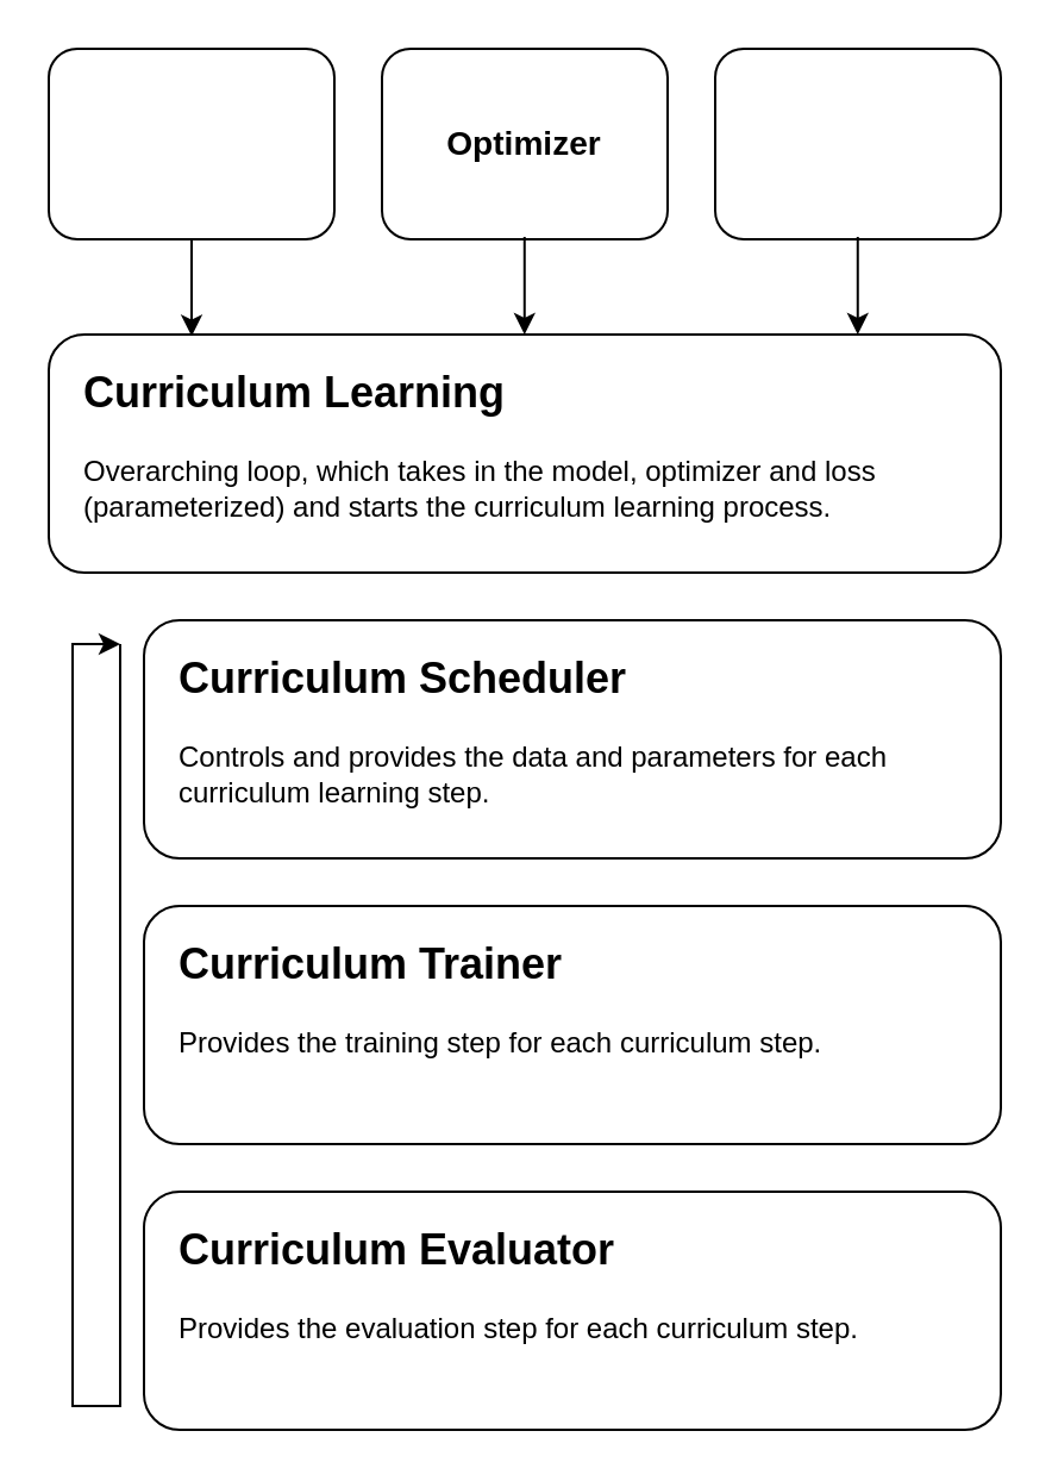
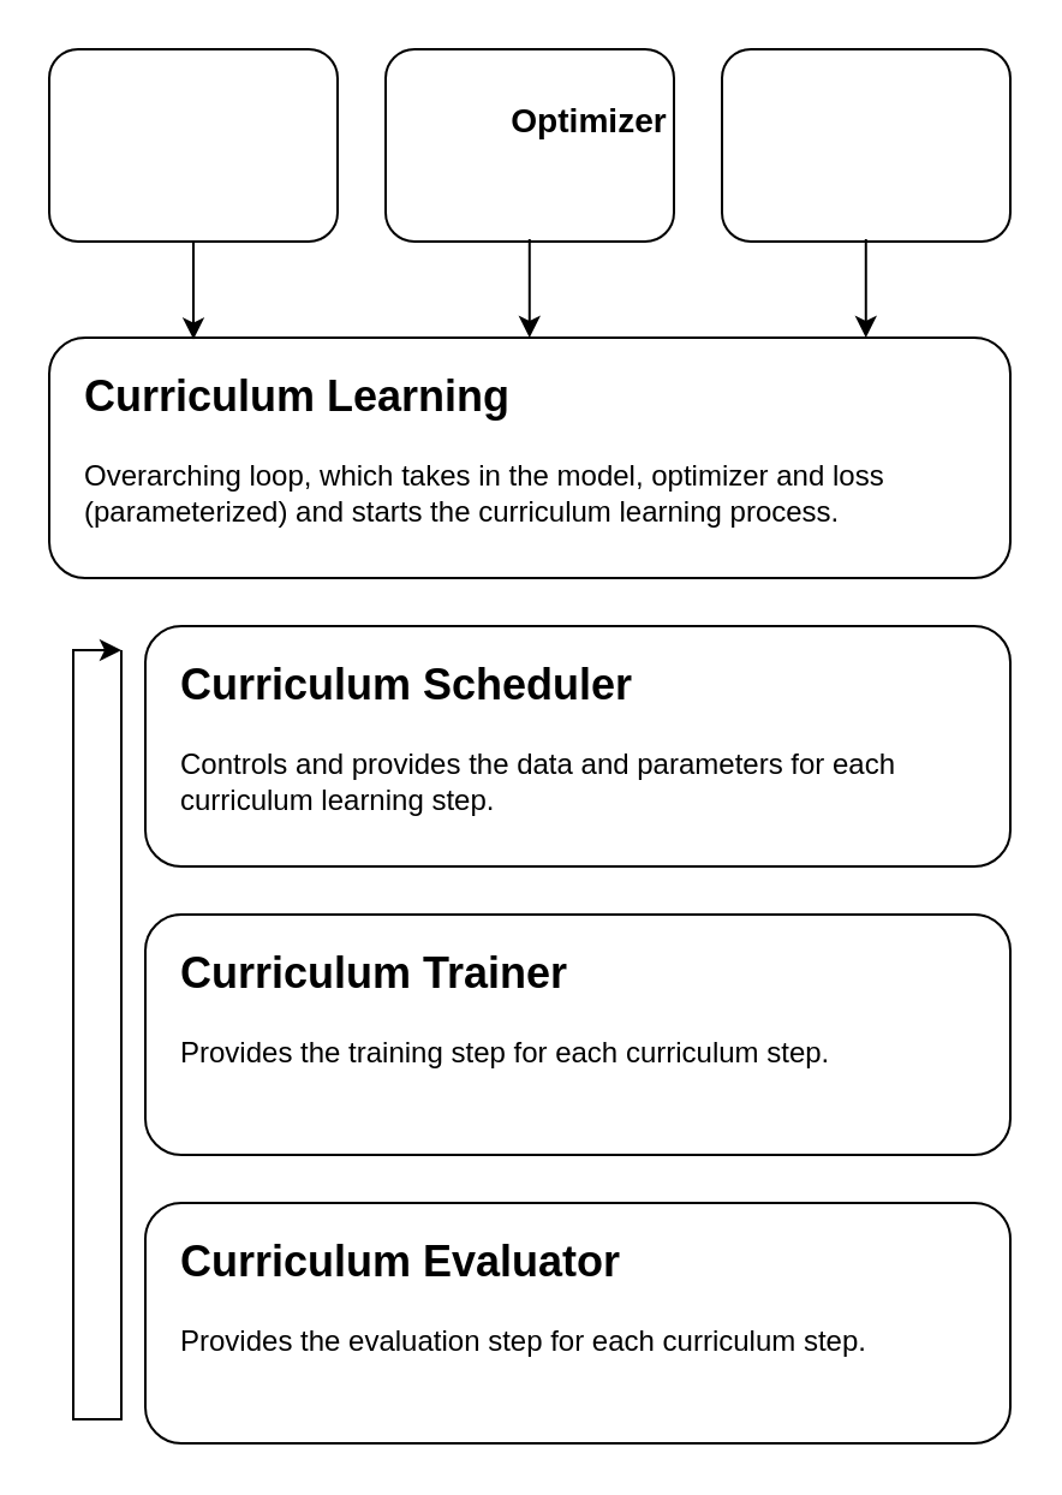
  <mxCell id="0" />
  <mxCell id="1" parent="0" />
  <mxCell id="2" value="" style="rounded=1;whiteSpace=wrap;html=1;" vertex="1" parent="1"><mxGeometry x="20" y="20" width="120" height="80" as="geometry" /></mxCell>
  <mxCell id="3" value="" style="rounded=1;whiteSpace=wrap;html=1;" vertex="1" parent="1"><mxGeometry x="160" y="20" width="120" height="80" as="geometry" /></mxCell>
  <mxCell id="4" value="" style="rounded=1;whiteSpace=wrap;html=1;" vertex="1" parent="1"><mxGeometry x="300" y="20" width="120" height="80" as="geometry" /></mxCell>
- <mxCell id="5" value="&lt;h3&gt;Optimizer&lt;/h3&gt;" style="text;html=1;strokeColor=none;fillColor=none;align=center;verticalAlign=middle;whiteSpace=wrap;rounded=0;" vertex="1" parent="1"><mxGeometry x="190" y="45" width="60" height="30" as="geometry" /></mxCell>
+ <mxCell id="5" value="&lt;h3&gt;Optimizer&lt;/h3&gt;" style="text;html=1;strokeColor=none;fillColor=none;align=center;verticalAlign=middle;whiteSpace=wrap;rounded=0;" vertex="1" parent="1"><mxGeometry x="215" y="35" width="60" height="30" as="geometry" /></mxCell>
  <mxCell id="6" value="" style="rounded=1;whiteSpace=wrap;html=1;" vertex="1" parent="1"><mxGeometry x="20" y="140" width="400" height="100" as="geometry" /></mxCell>
  <mxCell id="7" value="&lt;h2&gt;Curriculum Learning&lt;br&gt;&lt;/h2&gt;&lt;p&gt;Overarching loop, which takes in the model, optimizer and loss (parameterized) and starts the curriculum learning process.&lt;br&gt;&lt;/p&gt;" style="text;html=1;strokeColor=none;fillColor=none;spacing=5;spacingTop=-20;whiteSpace=wrap;overflow=hidden;rounded=0;" vertex="1" parent="1"><mxGeometry x="30" y="150" width="380" height="80" as="geometry" /></mxCell>
  <mxCell id="8" value="" style="rounded=1;whiteSpace=wrap;html=1;" vertex="1" parent="1"><mxGeometry x="60" y="260" width="360" height="100" as="geometry" /></mxCell>
  <mxCell id="9" value="&lt;h2&gt;Curriculum Scheduler&lt;br&gt;&lt;/h2&gt;&lt;p&gt;Controls and provides the data and parameters for each curriculum learning step.&lt;br&gt;&lt;/p&gt;" style="text;html=1;strokeColor=none;fillColor=none;spacing=5;spacingTop=-20;whiteSpace=wrap;overflow=hidden;rounded=0;" vertex="1" parent="1"><mxGeometry x="70" y="270" width="340" height="80" as="geometry" /></mxCell>
  <mxCell id="10" value="" style="rounded=1;whiteSpace=wrap;html=1;" vertex="1" parent="1"><mxGeometry x="60" y="380" width="360" height="100" as="geometry" /></mxCell>
  <mxCell id="11" value="&lt;h2&gt;Curriculum Trainer&lt;br&gt;&lt;/h2&gt;&lt;p&gt;Provides the training step for each curriculum step.&lt;br&gt;&lt;/p&gt;" style="text;html=1;strokeColor=none;fillColor=none;spacing=5;spacingTop=-20;whiteSpace=wrap;overflow=hidden;rounded=0;" vertex="1" parent="1"><mxGeometry x="70" y="390" width="340" height="80" as="geometry" /></mxCell>
  <mxCell id="12" value="" style="rounded=1;whiteSpace=wrap;html=1;" vertex="1" parent="1"><mxGeometry x="60" y="500" width="360" height="100" as="geometry" /></mxCell>
  <mxCell id="13" value="&lt;h2&gt;Curriculum Evaluator&lt;br&gt;&lt;/h2&gt;&lt;p&gt;Provides the evaluation step for each curriculum step.&lt;br&gt;&lt;/p&gt;" style="text;html=1;strokeColor=none;fillColor=none;spacing=5;spacingTop=-20;whiteSpace=wrap;overflow=hidden;rounded=0;" vertex="1" parent="1"><mxGeometry x="70" y="510" width="340" height="80" as="geometry" /></mxCell>
  <mxCell id="14" value="" style="endArrow=classic;html=1;rounded=0;exitX=0.5;exitY=1;exitDx=0;exitDy=0;entryX=0.15;entryY=0.007;entryDx=0;entryDy=0;entryPerimeter=0;" edge="1" parent="1" source="2" target="6"><mxGeometry width="50" height="50" relative="1" as="geometry"><mxPoint x="360" y="310" as="sourcePoint" /><mxPoint x="410" y="260" as="targetPoint" /></mxGeometry></mxCell>
  <mxCell id="15" value="" style="endArrow=classic;html=1;rounded=0;exitX=0.5;exitY=1;exitDx=0;exitDy=0;entryX=0.15;entryY=0.007;entryDx=0;entryDy=0;entryPerimeter=0;" edge="1" parent="1"><mxGeometry width="50" height="50" relative="1" as="geometry"><mxPoint x="219.89" y="99" as="sourcePoint" /><mxPoint x="219.89" y="140" as="targetPoint" /></mxGeometry></mxCell>
  <mxCell id="16" value="" style="endArrow=classic;html=1;rounded=0;exitX=0.5;exitY=1;exitDx=0;exitDy=0;entryX=0.15;entryY=0.007;entryDx=0;entryDy=0;entryPerimeter=0;" edge="1" parent="1"><mxGeometry width="50" height="50" relative="1" as="geometry"><mxPoint x="359.89" y="99" as="sourcePoint" /><mxPoint x="359.89" y="140" as="targetPoint" /></mxGeometry></mxCell>
  <mxCell id="17" value="" style="endArrow=classic;html=1;rounded=0;" edge="1" parent="1"><mxGeometry width="50" height="50" relative="1" as="geometry"><mxPoint x="50" y="270" as="sourcePoint" /><mxPoint x="50" y="270" as="targetPoint" /><Array as="points"><mxPoint x="50" y="590" /><mxPoint x="30" y="590" /><mxPoint x="30" y="270" /></Array></mxGeometry></mxCell>
